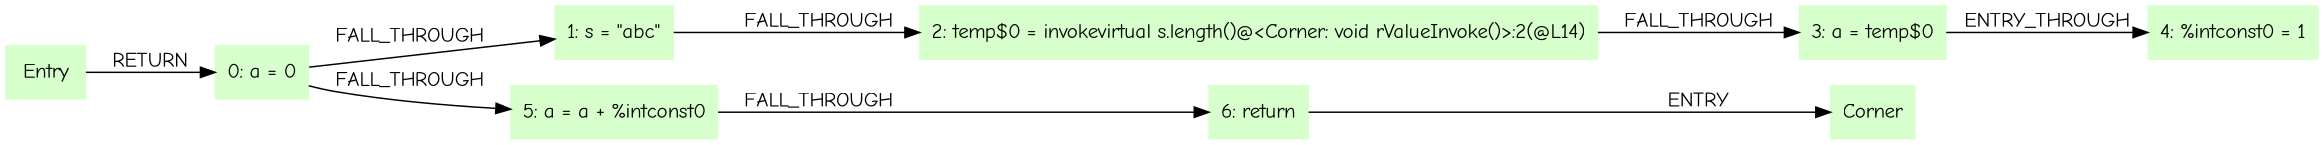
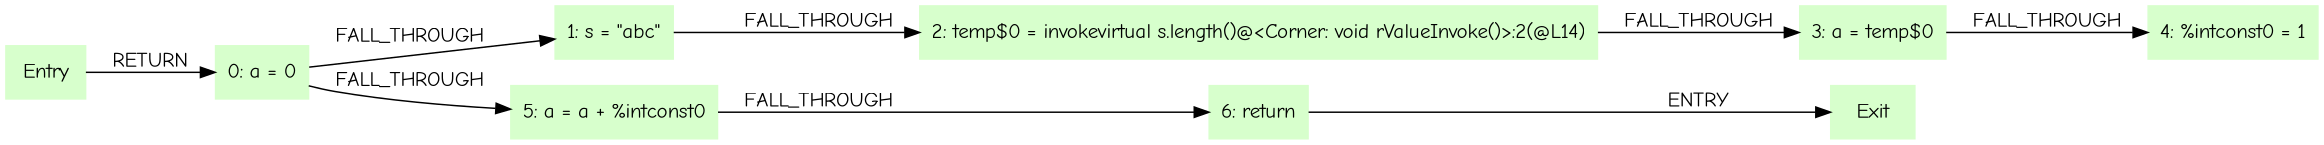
  digraph {
    fontname="Comic Neue"
    rankdir=LR
    node [color=".3 .2 1.0" fontname="Comic Neue" shape=box style=filled]
    edge [fontname="Comic Neue"]
    Entry
    "0: a = 0"
    "1: s = \"abc\""
    "5: a = a + %intconst0"
    "2: temp$0 = invokevirtual s.length()@<Corner: void rValueInvoke()>:2(@L14)"
    "3: a = temp$0"
    "4: %intconst0 = 1"
    "6: return"
-   Exit [label=Corner]
+   Exit
    Entry -> "0: a = 0" [label=RETURN]
    "0: a = 0" -> "1: s = \"abc\"" [label=FALL_THROUGH]
    "0: a = 0" -> "5: a = a + %intconst0" [label=FALL_THROUGH]
    "1: s = \"abc\"" -> "2: temp$0 = invokevirtual s.length()@<Corner: void rValueInvoke()>:2(@L14)" [label=FALL_THROUGH]
    "5: a = a + %intconst0" -> "6: return" [label=FALL_THROUGH]
    "2: temp$0 = invokevirtual s.length()@<Corner: void rValueInvoke()>:2(@L14)" -> "3: a = temp$0" [label=FALL_THROUGH]
-   "3: a = temp$0" -> "4: %intconst0 = 1" [label=ENTRY_THROUGH]
+   "3: a = temp$0" -> "4: %intconst0 = 1" [label=FALL_THROUGH]
    "6: return" -> Exit [label=ENTRY]
  }
